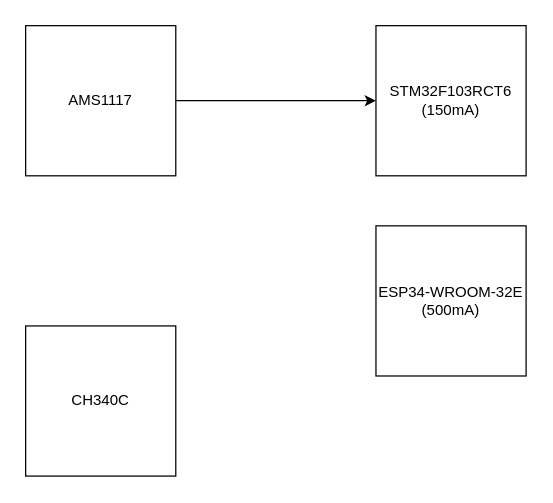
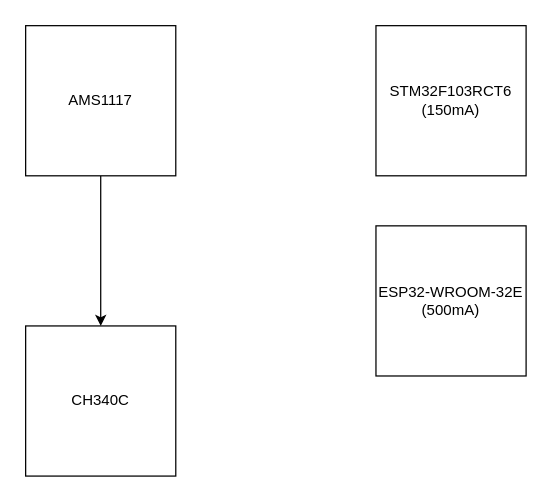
  <mxCell id="0" />
  <mxCell id="1" parent="0" />
  <mxCell id="2" value="STM32F103RCT6&lt;br&gt;(150mA)" style="whiteSpace=wrap;html=1;aspect=fixed;" vertex="1" parent="1"><mxGeometry x="300" y="20" width="120" height="120" as="geometry" /></mxCell>
- <mxCell id="3" value="ESP34-WROOM-32E&lt;br&gt;(500mA)" style="whiteSpace=wrap;html=1;aspect=fixed;" vertex="1" parent="1"><mxGeometry x="300" y="180" width="120" height="120" as="geometry" /></mxCell>
- <mxCell id="4" style="edgeStyle=orthogonalEdgeStyle;rounded=0;orthogonalLoop=1;jettySize=auto;html=1;entryX=0;entryY=0.5;entryDx=0;entryDy=0;" edge="1" parent="1" source="5" target="2"><mxGeometry relative="1" as="geometry" /></mxCell>
+ <mxCell id="3" value="ESP32-WROOM-32E&lt;br&gt;(500mA)" style="whiteSpace=wrap;html=1;aspect=fixed;" vertex="1" parent="1"><mxGeometry x="300" y="180" width="120" height="120" as="geometry" /></mxCell>
+ <mxCell id="4" style="edgeStyle=orthogonalEdgeStyle;rounded=0;orthogonalLoop=1;jettySize=auto;html=1;" edge="1" parent="1" source="5" target="6"><mxGeometry relative="1" as="geometry" /></mxCell>
  <mxCell id="5" value="AMS1117" style="whiteSpace=wrap;html=1;aspect=fixed;" vertex="1" parent="1"><mxGeometry x="20" y="20" width="120" height="120" as="geometry" /></mxCell>
  <mxCell id="6" value="CH340C" style="whiteSpace=wrap;html=1;aspect=fixed;" vertex="1" parent="1"><mxGeometry x="20" y="260" width="120" height="120" as="geometry" /></mxCell>
